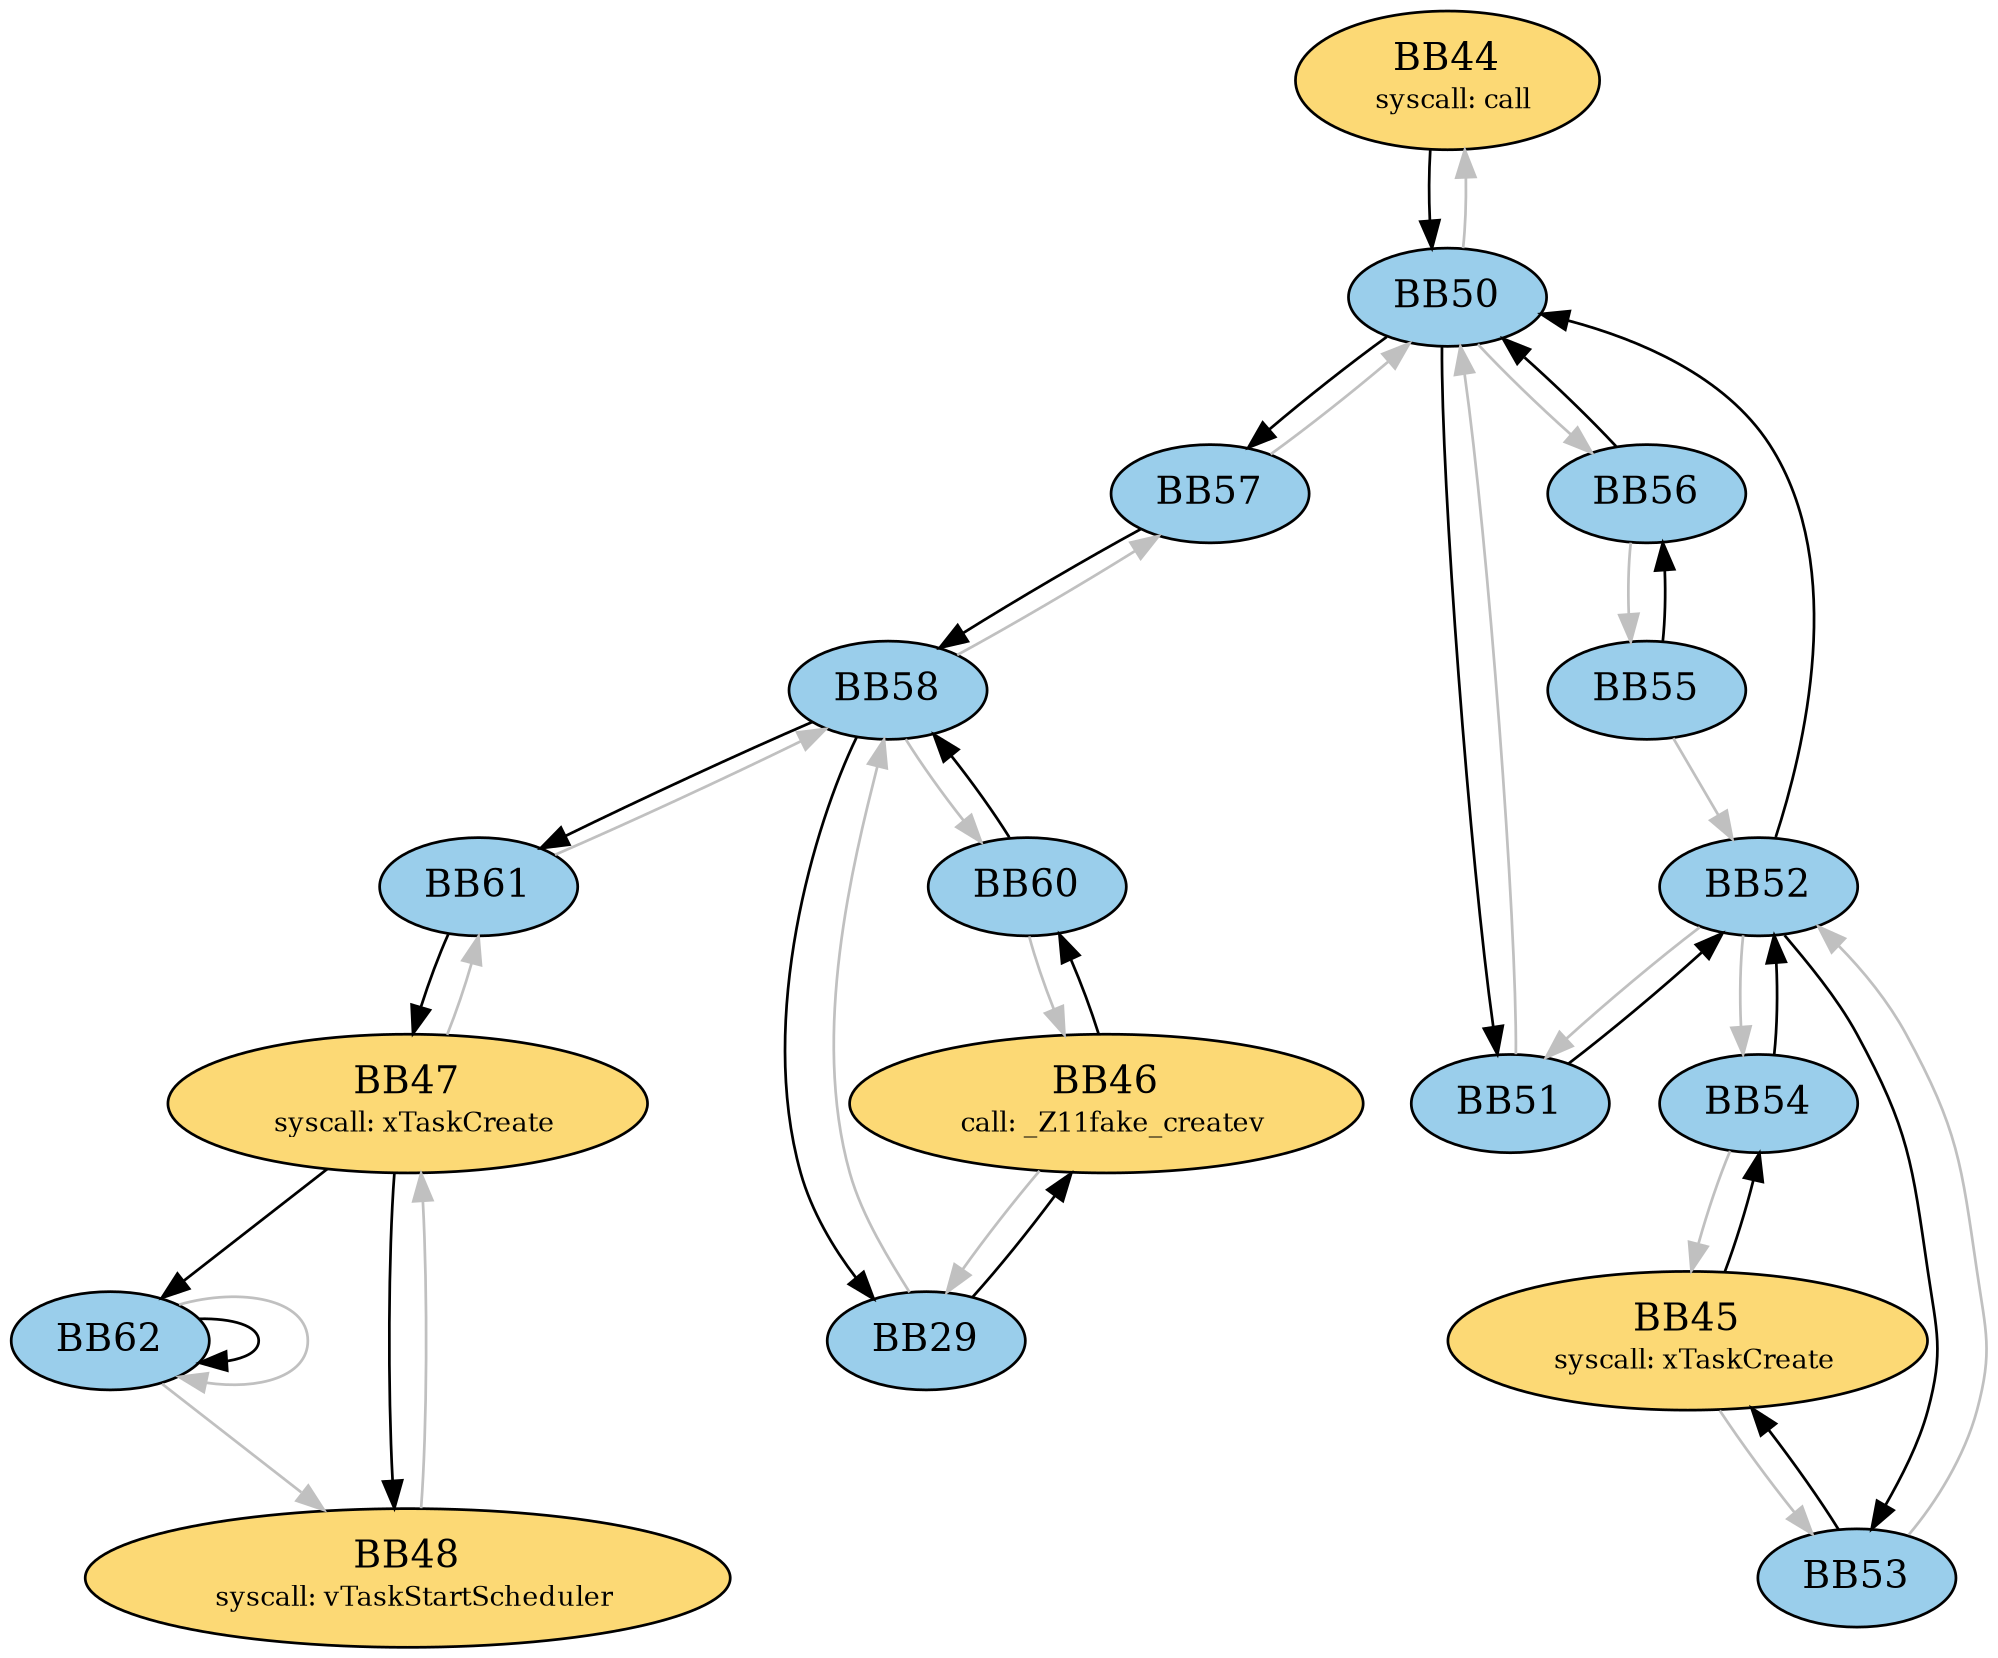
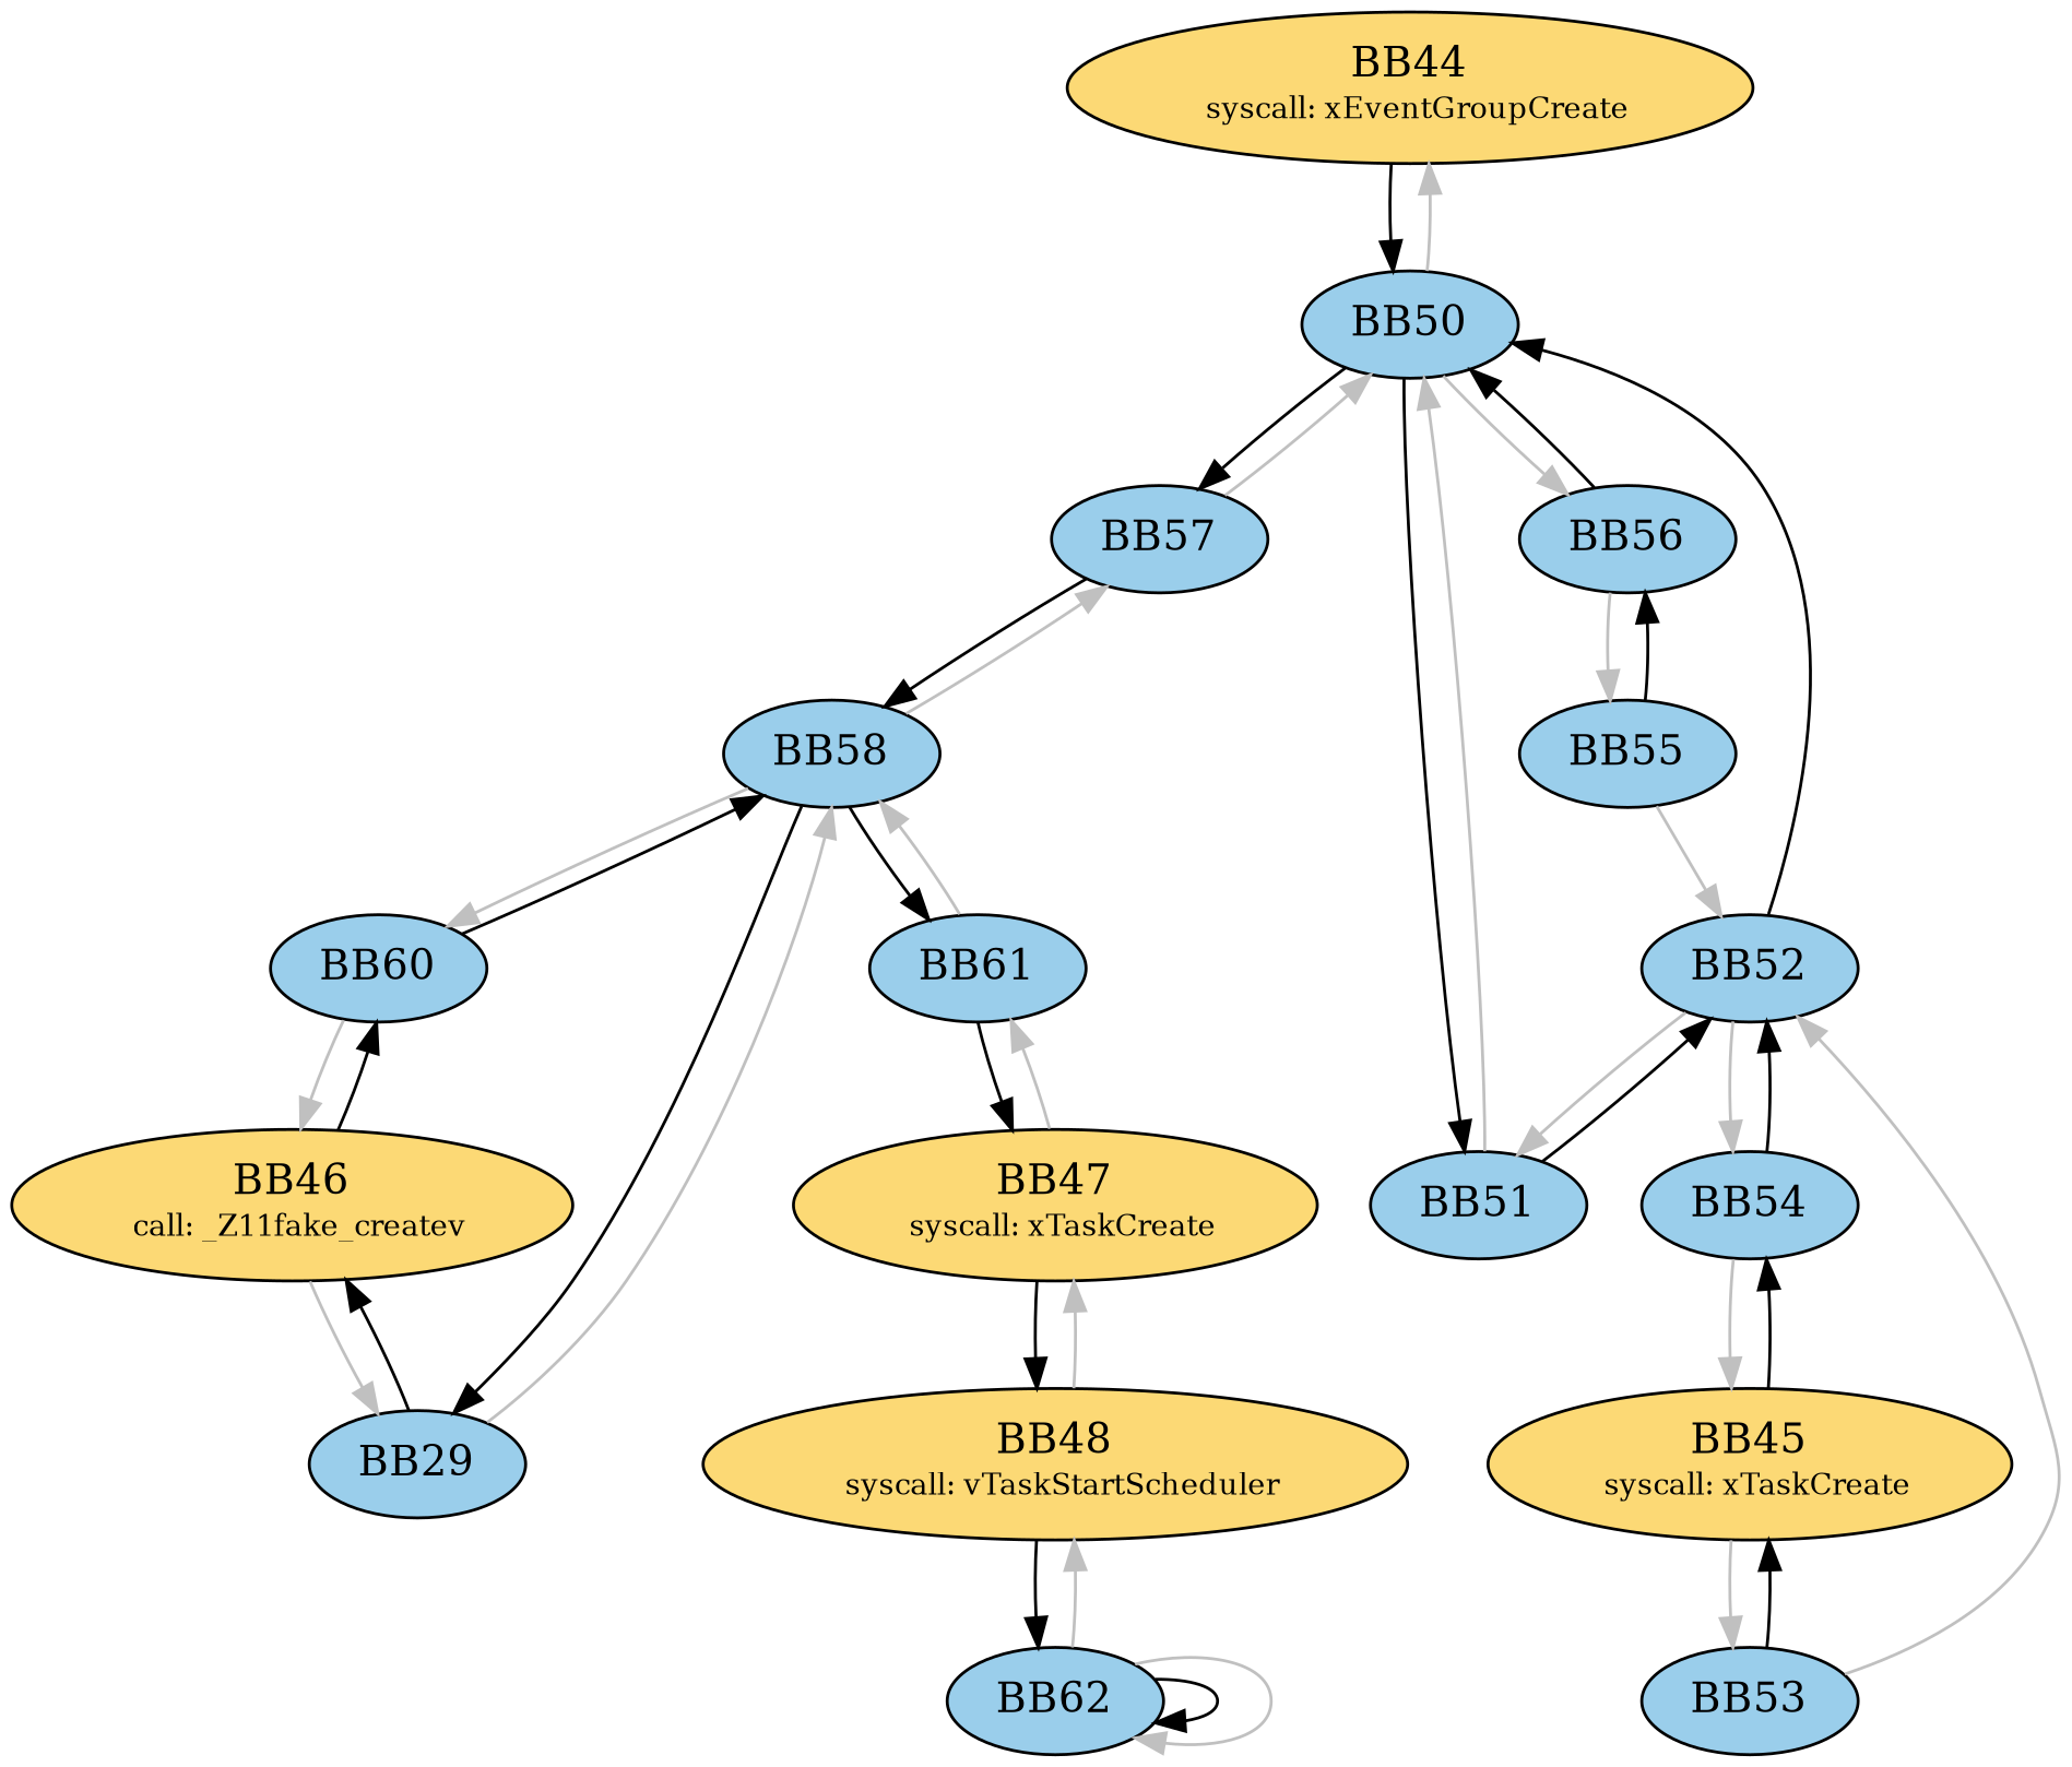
  digraph {
    fontname="DejaVu Serif"
    node [fillcolor="#9ACEEB" fontname="DejaVu Serif" style=filled]
    edge [fontname="DejaVu Serif"]
-   n1 [fillcolor="#FCD975" label=<BB44<BR /> <FONT POINT-SIZE="10">syscall: call</FONT>>]
+   n1 [fillcolor="#FCD975" label=<BB44<BR /> <FONT POINT-SIZE="10">syscall: xEventGroupCreate</FONT>>]
    BB50
    BB51
    BB57
    BB56
    BB52
    BB58
    BB55
    BB53
    BB54
    n11 [label=BB29]
    BB61
    BB60
    n14 [fillcolor="#FCD975" label=<BB45<BR /> <FONT POINT-SIZE="10">syscall: xTaskCreate</FONT>>]
    n15 [fillcolor="#FCD975" label=<BB46<BR /> <FONT POINT-SIZE="10">call: _Z11fake_createv</FONT>>]
    n16 [fillcolor="#FCD975" label=<BB47<BR /> <FONT POINT-SIZE="10">syscall: xTaskCreate</FONT>>]
    n17 [fillcolor="#FCD975" label=<BB48<BR /> <FONT POINT-SIZE="10">syscall: vTaskStartScheduler</FONT>>]
    BB62
    n1 -> BB50
    BB50 -> n1 [color=grey]
    BB50 -> BB51
    BB50 -> BB57
    BB50 -> BB56 [color=grey]
    BB51 -> BB50 [color=grey]
    BB51 -> BB52
    BB57 -> BB50 [color=grey]
    BB57 -> BB58
    BB56 -> BB50
    BB56 -> BB55 [color=grey]
    BB52 -> BB50
    BB52 -> BB51 [color=grey]
-   BB52 -> BB53
    BB52 -> BB54 [color=grey]
    BB58 -> BB57 [color=grey]
    BB58 -> n11
    BB58 -> BB61
    BB58 -> BB60 [color=grey]
    BB55 -> BB56
    BB55 -> BB52 [color=grey]
    BB53 -> BB52 [color=grey]
    BB53 -> n14
    BB54 -> BB52
    BB54 -> n14 [color=grey]
    n11 -> BB58 [color=grey]
    n11 -> n15
    BB61 -> BB58 [color=grey]
    BB61 -> n16
    BB60 -> BB58
    BB60 -> n15 [color=grey]
    n14 -> BB53 [color=grey]
    n14 -> BB54
    n15 -> n11 [color=grey]
    n15 -> BB60
    n16 -> BB61 [color=grey]
    n16 -> n17
    n17 -> n16 [color=grey]
-   n16 -> BB62
+   n17 -> BB62
    BB62 -> n17 [color=grey]
    BB62 -> BB62
    BB62 -> BB62 [color=grey]
  }
